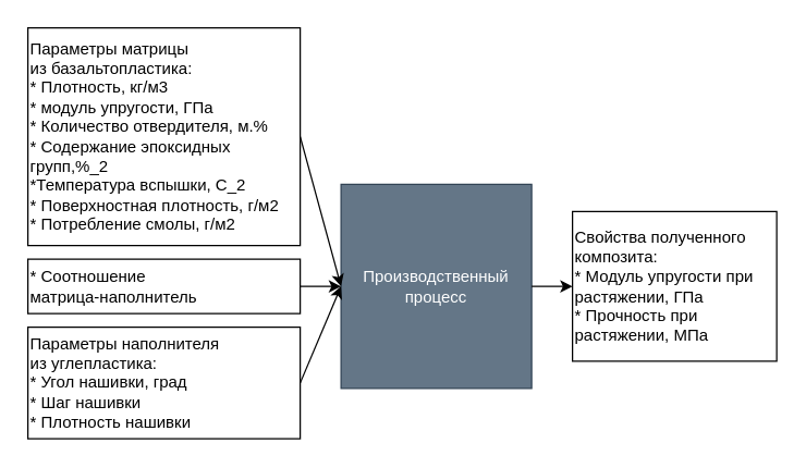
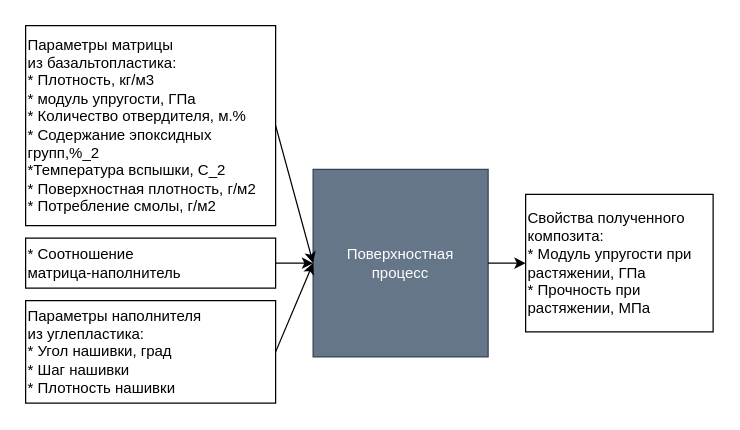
  <mxCell id="0" />
  <mxCell id="1" parent="0" />
  <mxCell id="2" style="edgeStyle=orthogonalEdgeStyle;rounded=0;orthogonalLoop=1;jettySize=auto;html=1;exitX=0.5;exitY=1;exitDx=0;exitDy=0;" edge="1" parent="1"><mxGeometry relative="1" as="geometry"><mxPoint x="295" y="150" as="sourcePoint" /><mxPoint x="295" y="150" as="targetPoint" /></mxGeometry></mxCell>
- <mxCell id="3" value="Производственный &lt;br&gt;процесс" style="rounded=0;whiteSpace=wrap;html=1;fillColor=#647687;fontColor=#ffffff;strokeColor=#314354;" vertex="1" parent="1"><mxGeometry x="250" y="135" width="140" height="150" as="geometry" /></mxCell>
+ <mxCell id="3" value="Поверхностная &lt;br&gt;процесс" style="rounded=0;whiteSpace=wrap;html=1;fillColor=#647687;fontColor=#ffffff;strokeColor=#314354;" vertex="1" parent="1"><mxGeometry x="250" y="135" width="140" height="150" as="geometry" /></mxCell>
  <mxCell id="4" value="Параметры матрицы&lt;br&gt;из базальтопластика:&lt;br&gt;&lt;div&gt;* Плотность, кг/м3&lt;/div&gt;&lt;div&gt;* модуль упругости, ГПа&lt;/div&gt;&lt;div&gt;* Количество отвердителя, м.%&lt;/div&gt;&lt;div&gt;* Содержание эпоксидных групп,%_2&lt;/div&gt;&lt;div&gt;*Температура вспышки, С_2&lt;/div&gt;&lt;div&gt;* Поверхностная плотность, г/м2&lt;/div&gt;&lt;div&gt;* Потребление смолы, г/м2&lt;/div&gt;" style="rounded=0;whiteSpace=wrap;html=1;align=left;verticalAlign=middle;" vertex="1" parent="1"><mxGeometry x="20" y="20" width="200" height="160" as="geometry" /></mxCell>
  <mxCell id="5" value="* Соотношение &lt;br&gt;матрица-наполнитель" style="rounded=0;whiteSpace=wrap;html=1;align=left;" vertex="1" parent="1"><mxGeometry x="20" y="190" width="200" height="40" as="geometry" /></mxCell>
  <mxCell id="6" value="&lt;div&gt;Параметры наполнителя&lt;/div&gt;&lt;div&gt;из углепластика:&lt;/div&gt;&lt;div&gt;* Угол нашивки, град&lt;/div&gt;&lt;div&gt;* Шаг нашивки&lt;/div&gt;&lt;div&gt;* Плотность нашивки&lt;/div&gt;" style="rounded=0;whiteSpace=wrap;html=1;align=left;" vertex="1" parent="1"><mxGeometry x="20" y="240" width="200" height="82" as="geometry" /></mxCell>
  <mxCell id="7" value="Свойства полученного&lt;br&gt;&lt;div&gt;&lt;span&gt;композита:&lt;/span&gt;&lt;/div&gt;&lt;div&gt;&lt;span&gt;&lt;div&gt;* Модуль упругости при растяжении, ГПа&lt;/div&gt;&lt;div&gt;* Прочность при растяжении, МПа&lt;/div&gt;&lt;/span&gt;&lt;/div&gt;" style="rounded=0;whiteSpace=wrap;html=1;align=left;" vertex="1" parent="1"><mxGeometry x="420" y="155" width="150" height="110" as="geometry" /></mxCell>
  <mxCell id="8" value="" style="endArrow=classic;html=1;rounded=0;exitX=1;exitY=0.5;exitDx=0;exitDy=0;entryX=0;entryY=0.5;entryDx=0;entryDy=0;" edge="1" parent="1" source="4" target="3"><mxGeometry width="50" height="50" relative="1" as="geometry"><mxPoint x="290" y="110" as="sourcePoint" /><mxPoint x="340" y="60" as="targetPoint" /></mxGeometry></mxCell>
  <mxCell id="9" value="" style="endArrow=classic;html=1;rounded=0;exitX=1;exitY=0.5;exitDx=0;exitDy=0;" edge="1" parent="1" source="5"><mxGeometry width="50" height="50" relative="1" as="geometry"><mxPoint x="290" y="110" as="sourcePoint" /><mxPoint x="250" y="210" as="targetPoint" /></mxGeometry></mxCell>
  <mxCell id="10" value="" style="endArrow=classic;html=1;rounded=0;exitX=1;exitY=0.5;exitDx=0;exitDy=0;entryX=0;entryY=0.5;entryDx=0;entryDy=0;" edge="1" parent="1" source="6" target="3"><mxGeometry width="50" height="50" relative="1" as="geometry"><mxPoint x="290" y="110" as="sourcePoint" /><mxPoint x="340" y="60" as="targetPoint" /></mxGeometry></mxCell>
  <mxCell id="11" value="" style="endArrow=classic;html=1;rounded=0;exitX=1;exitY=0.5;exitDx=0;exitDy=0;entryX=0;entryY=0.5;entryDx=0;entryDy=0;" edge="1" parent="1" source="3" target="7"><mxGeometry width="50" height="50" relative="1" as="geometry"><mxPoint x="290" y="110" as="sourcePoint" /><mxPoint x="340" y="60" as="targetPoint" /></mxGeometry></mxCell>
